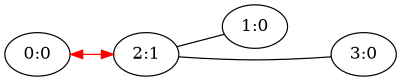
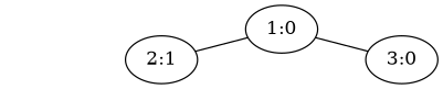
  digraph {
    rankdir=LR
    edge [dir=none]
-   n1 [label="0:0"]
    n2 [label="2:1"]
    n3 [label="1:0"]
    n4 [label="3:0"]
-   n1 -> n2 [color=red dir=both]
    n2 -> n3
-   n2 -> n4
+   n3 -> n4
  }
